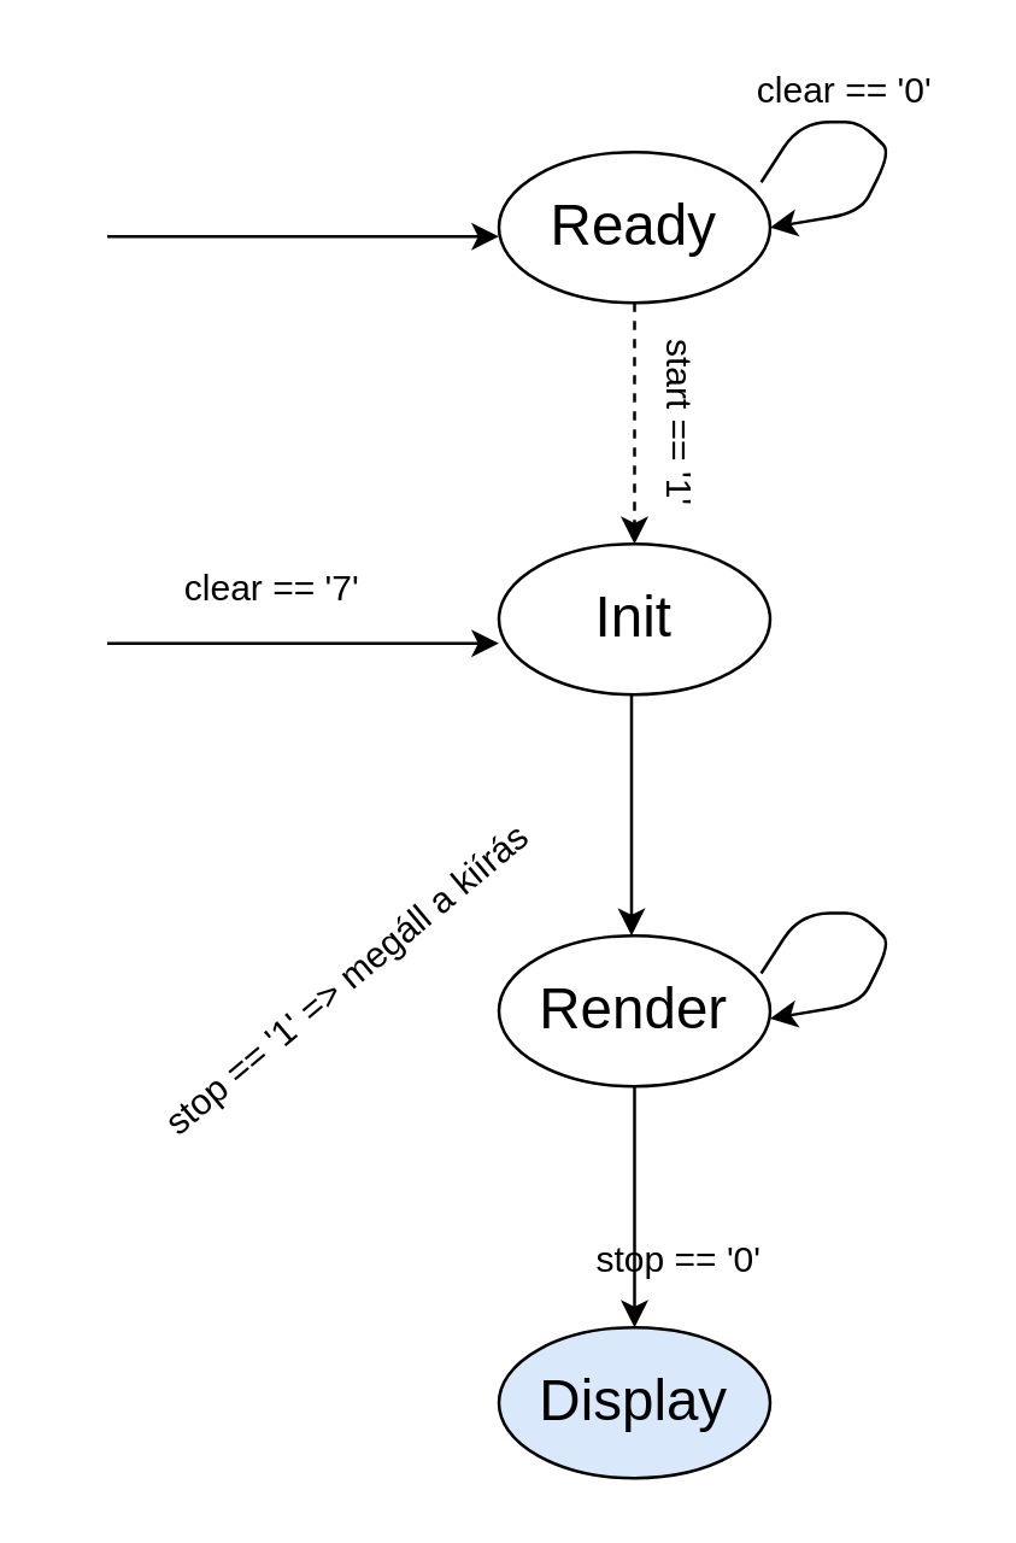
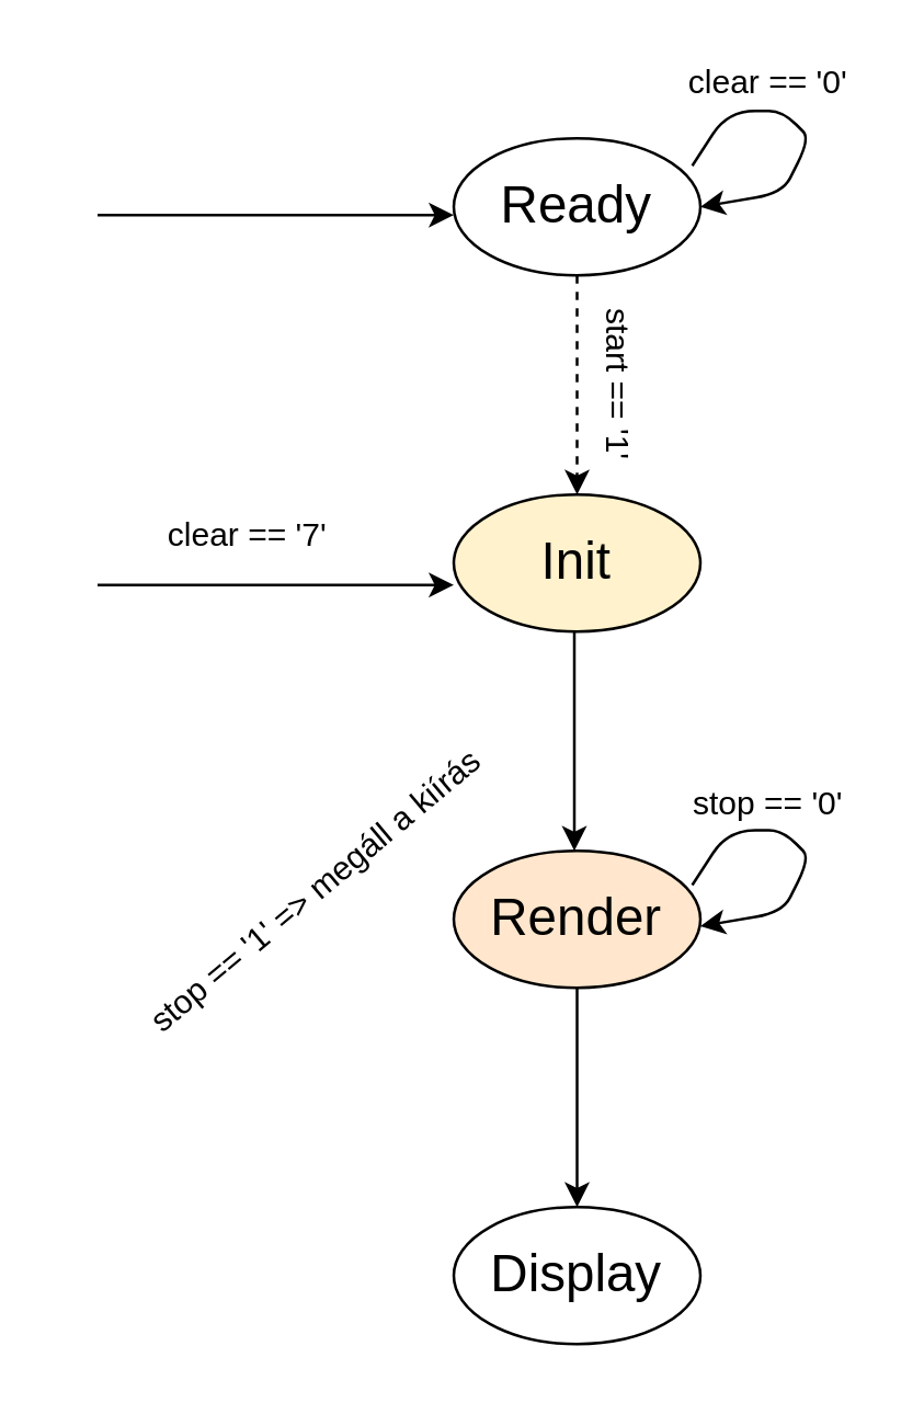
  <mxCell id="0" />
  <mxCell id="1" parent="0" />
  <mxCell id="2" value="&lt;font style=&quot;font-size: 19px&quot;&gt;Ready&lt;/font&gt;" style="ellipse;whiteSpace=wrap;html=1;" vertex="1" parent="1"><mxGeometry x="165" y="50" width="90" height="50" as="geometry" /></mxCell>
- <mxCell id="3" value="&lt;font style=&quot;font-size: 19px&quot;&gt;Init&lt;/font&gt;" style="ellipse;whiteSpace=wrap;html=1;" vertex="1" parent="1"><mxGeometry x="165" y="180" width="90" height="50" as="geometry" /></mxCell>
- <mxCell id="4" value="&lt;font style=&quot;font-size: 19px&quot;&gt;Render&lt;/font&gt;" style="ellipse;whiteSpace=wrap;html=1;" vertex="1" parent="1"><mxGeometry x="165" y="310" width="90" height="50" as="geometry" /></mxCell>
- <mxCell id="5" value="&lt;font style=&quot;font-size: 19px&quot;&gt;Display&lt;/font&gt;" style="ellipse;whiteSpace=wrap;html=1;fillColor=#dae8fc;" vertex="1" parent="1"><mxGeometry x="165" y="440" width="90" height="50" as="geometry" /></mxCell>
+ <mxCell id="3" value="&lt;font style=&quot;font-size: 19px&quot;&gt;Init&lt;/font&gt;" style="ellipse;whiteSpace=wrap;html=1;fillColor=#fff2cc;" vertex="1" parent="1"><mxGeometry x="165" y="180" width="90" height="50" as="geometry" /></mxCell>
+ <mxCell id="4" value="&lt;font style=&quot;font-size: 19px&quot;&gt;Render&lt;/font&gt;" style="ellipse;whiteSpace=wrap;html=1;fillColor=#ffe6cc;" vertex="1" parent="1"><mxGeometry x="165" y="310" width="90" height="50" as="geometry" /></mxCell>
+ <mxCell id="5" value="&lt;font style=&quot;font-size: 19px&quot;&gt;Display&lt;/font&gt;" style="ellipse;whiteSpace=wrap;html=1;" vertex="1" parent="1"><mxGeometry x="165" y="440" width="90" height="50" as="geometry" /></mxCell>
  <mxCell id="6" value="" style="endArrow=classic;html=1;exitX=0.967;exitY=0.2;exitDx=0;exitDy=0;exitPerimeter=0;entryX=1;entryY=0.5;entryDx=0;entryDy=0;" edge="1" parent="1" source="2" target="2"><mxGeometry width="50" height="50" relative="1" as="geometry"><mxPoint x="275" y="60" as="sourcePoint" /><mxPoint x="345" y="30" as="targetPoint" /><Array as="points"><mxPoint x="265" y="40" /><mxPoint x="285" y="40" /><mxPoint x="295" y="50" /><mxPoint x="285" y="70" /></Array></mxGeometry></mxCell>
  <mxCell id="7" value="clear == '0'" style="text;html=1;strokeColor=none;fillColor=none;align=center;verticalAlign=middle;whiteSpace=wrap;rounded=0;" vertex="1" parent="1"><mxGeometry x="245" y="20" width="70" height="20" as="geometry" /></mxCell>
  <mxCell id="8" value="" style="endArrow=classic;html=1;exitX=0.5;exitY=1;exitDx=0;exitDy=0;entryX=0.5;entryY=0;entryDx=0;entryDy=0;dashed=1;" edge="1" parent="1" source="2" target="3"><mxGeometry width="50" height="50" relative="1" as="geometry"><mxPoint x="405" y="230" as="sourcePoint" /><mxPoint x="405" y="300" as="targetPoint" /></mxGeometry></mxCell>
  <mxCell id="9" value="start == '1'" style="text;html=1;strokeColor=none;fillColor=none;align=center;verticalAlign=middle;whiteSpace=wrap;rounded=0;rotation=90;direction=west;" vertex="1" parent="1"><mxGeometry x="195" y="130" width="60" height="20" as="geometry" /></mxCell>
  <mxCell id="10" value="" style="endArrow=classic;html=1;exitX=0.5;exitY=1;exitDx=0;exitDy=0;entryX=0.5;entryY=0;entryDx=0;entryDy=0;" edge="1" parent="1"><mxGeometry width="50" height="50" relative="1" as="geometry"><mxPoint x="209" y="230" as="sourcePoint" /><mxPoint x="209" y="310" as="targetPoint" /></mxGeometry></mxCell>
  <mxCell id="11" value="" style="endArrow=classic;html=1;exitX=0.5;exitY=1;exitDx=0;exitDy=0;entryX=0.5;entryY=0;entryDx=0;entryDy=0;" edge="1" parent="1"><mxGeometry width="50" height="50" relative="1" as="geometry"><mxPoint x="210" y="360" as="sourcePoint" /><mxPoint x="210" y="440" as="targetPoint" /></mxGeometry></mxCell>
  <mxCell id="12" value="" style="endArrow=classic;html=1;entryX=0;entryY=0.66;entryDx=0;entryDy=0;entryPerimeter=0;" edge="1" parent="1" target="3"><mxGeometry width="50" height="50" relative="1" as="geometry"><mxPoint x="35" y="213" as="sourcePoint" /><mxPoint x="95" y="240" as="targetPoint" /></mxGeometry></mxCell>
  <mxCell id="13" value="clear == '7'" style="text;html=1;strokeColor=none;fillColor=none;align=center;verticalAlign=middle;whiteSpace=wrap;rounded=0;" vertex="1" parent="1"><mxGeometry x="55" y="185" width="70" height="20" as="geometry" /></mxCell>
  <mxCell id="14" value="" style="endArrow=classic;html=1;entryX=0;entryY=0.66;entryDx=0;entryDy=0;entryPerimeter=0;" edge="1" parent="1"><mxGeometry width="50" height="50" relative="1" as="geometry"><mxPoint x="35" y="78" as="sourcePoint" /><mxPoint x="165" y="78" as="targetPoint" /></mxGeometry></mxCell>
  <mxCell id="15" value="" style="endArrow=classic;html=1;exitX=0.967;exitY=0.2;exitDx=0;exitDy=0;exitPerimeter=0;entryX=1;entryY=0.5;entryDx=0;entryDy=0;" edge="1" parent="1"><mxGeometry width="50" height="50" relative="1" as="geometry"><mxPoint x="252.03" y="322.5" as="sourcePoint" /><mxPoint x="255" y="337.5" as="targetPoint" /><Array as="points"><mxPoint x="265" y="302.5" /><mxPoint x="285" y="302.5" /><mxPoint x="295" y="312.5" /><mxPoint x="285" y="332.5" /></Array></mxGeometry></mxCell>
- <mxCell id="16" value="stop == '0'" style="text;html=1;strokeColor=none;fillColor=none;align=center;verticalAlign=middle;whiteSpace=wrap;rounded=0;" vertex="1" parent="1"><mxGeometry x="190" y="407.5" width="70" height="20" as="geometry" /></mxCell>
+ <mxCell id="16" value="stop == '0'" style="text;html=1;strokeColor=none;fillColor=none;align=center;verticalAlign=middle;whiteSpace=wrap;rounded=0;" vertex="1" parent="1"><mxGeometry x="245" y="282.5" width="70" height="20" as="geometry" /></mxCell>
  <mxCell id="17" value="stop == '1' =&amp;gt; megáll a kiírás" style="text;html=1;strokeColor=none;fillColor=none;align=center;verticalAlign=middle;whiteSpace=wrap;rounded=0;rotation=-40;" vertex="1" parent="1"><mxGeometry x="20" y="315" width="190" height="20" as="geometry" /></mxCell>
